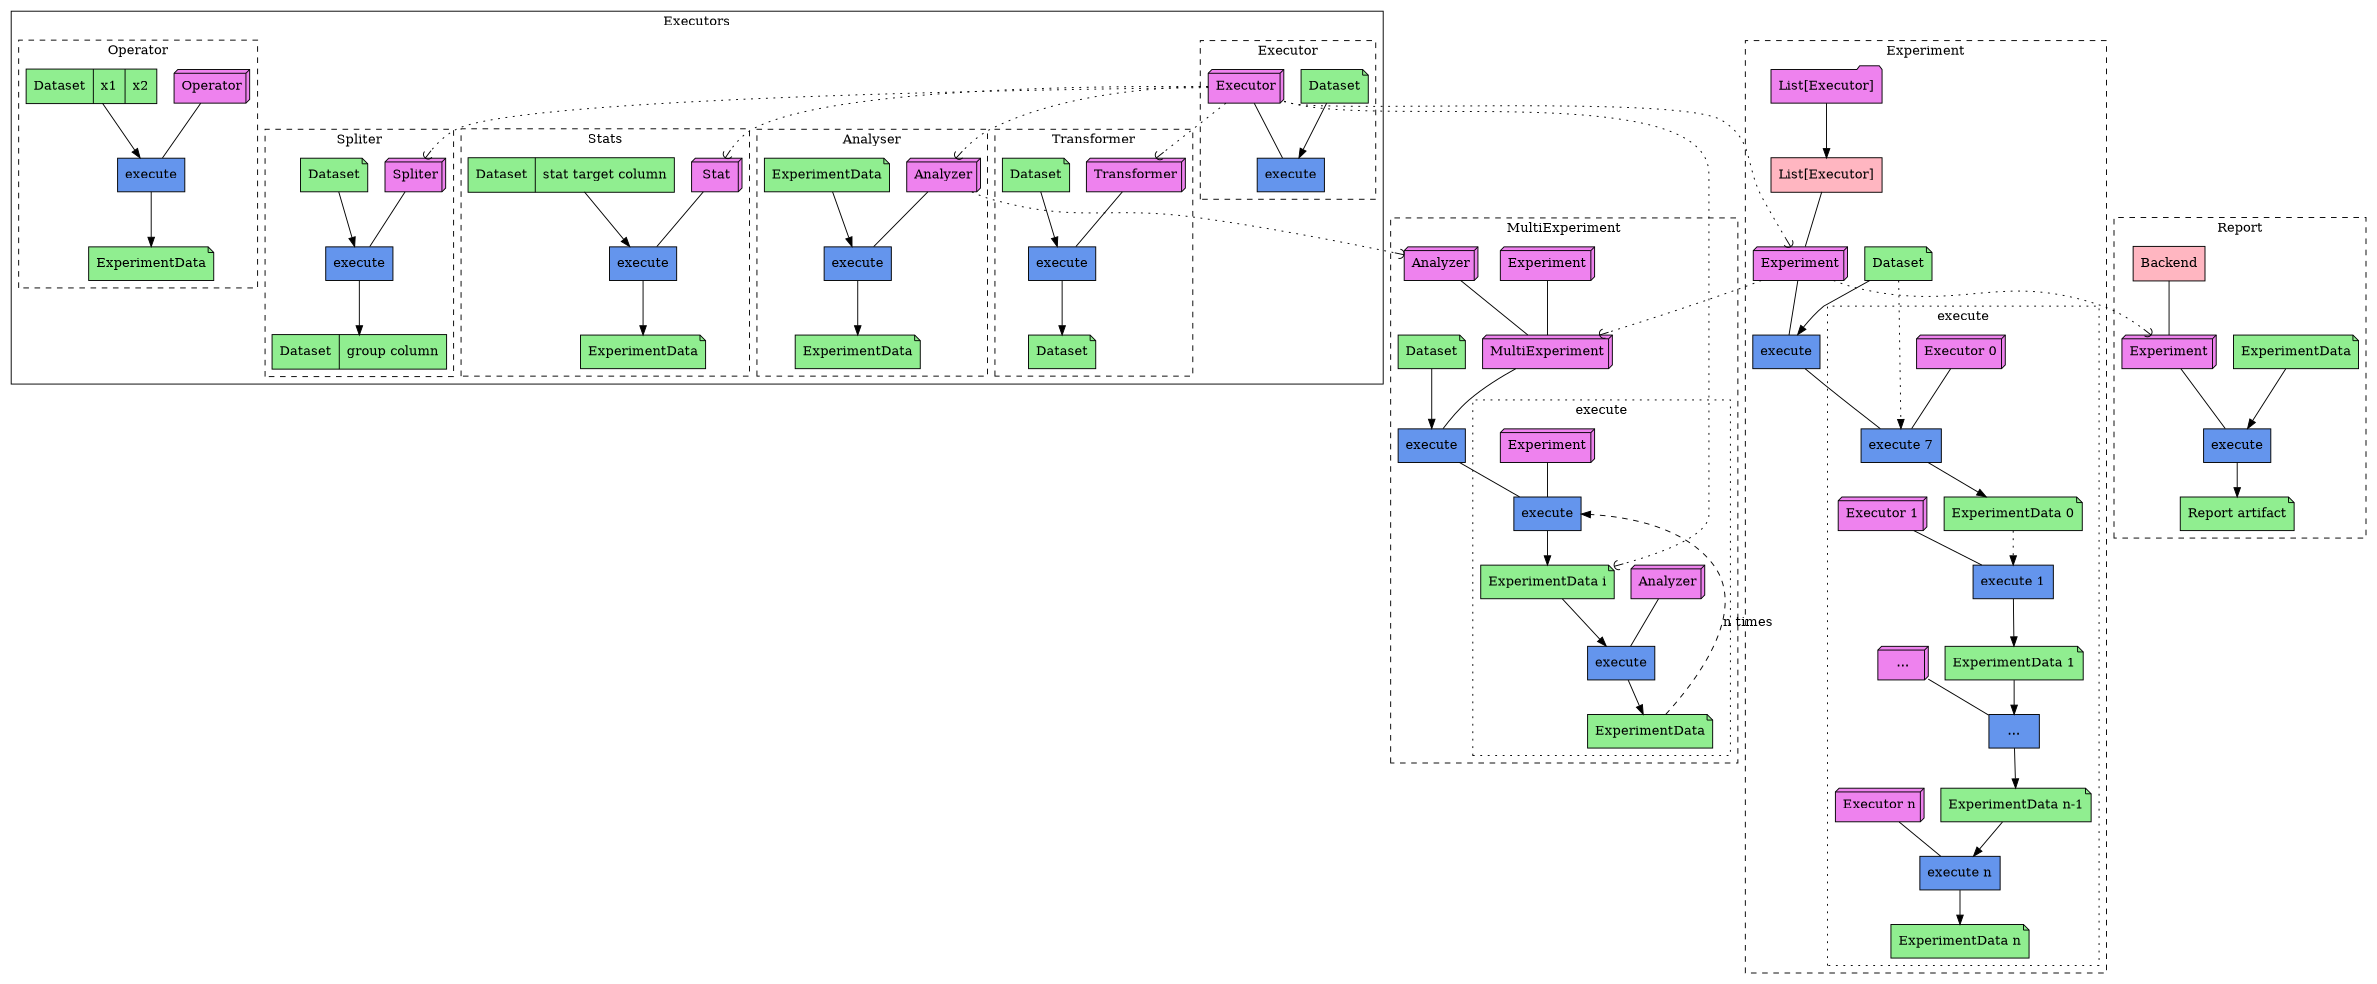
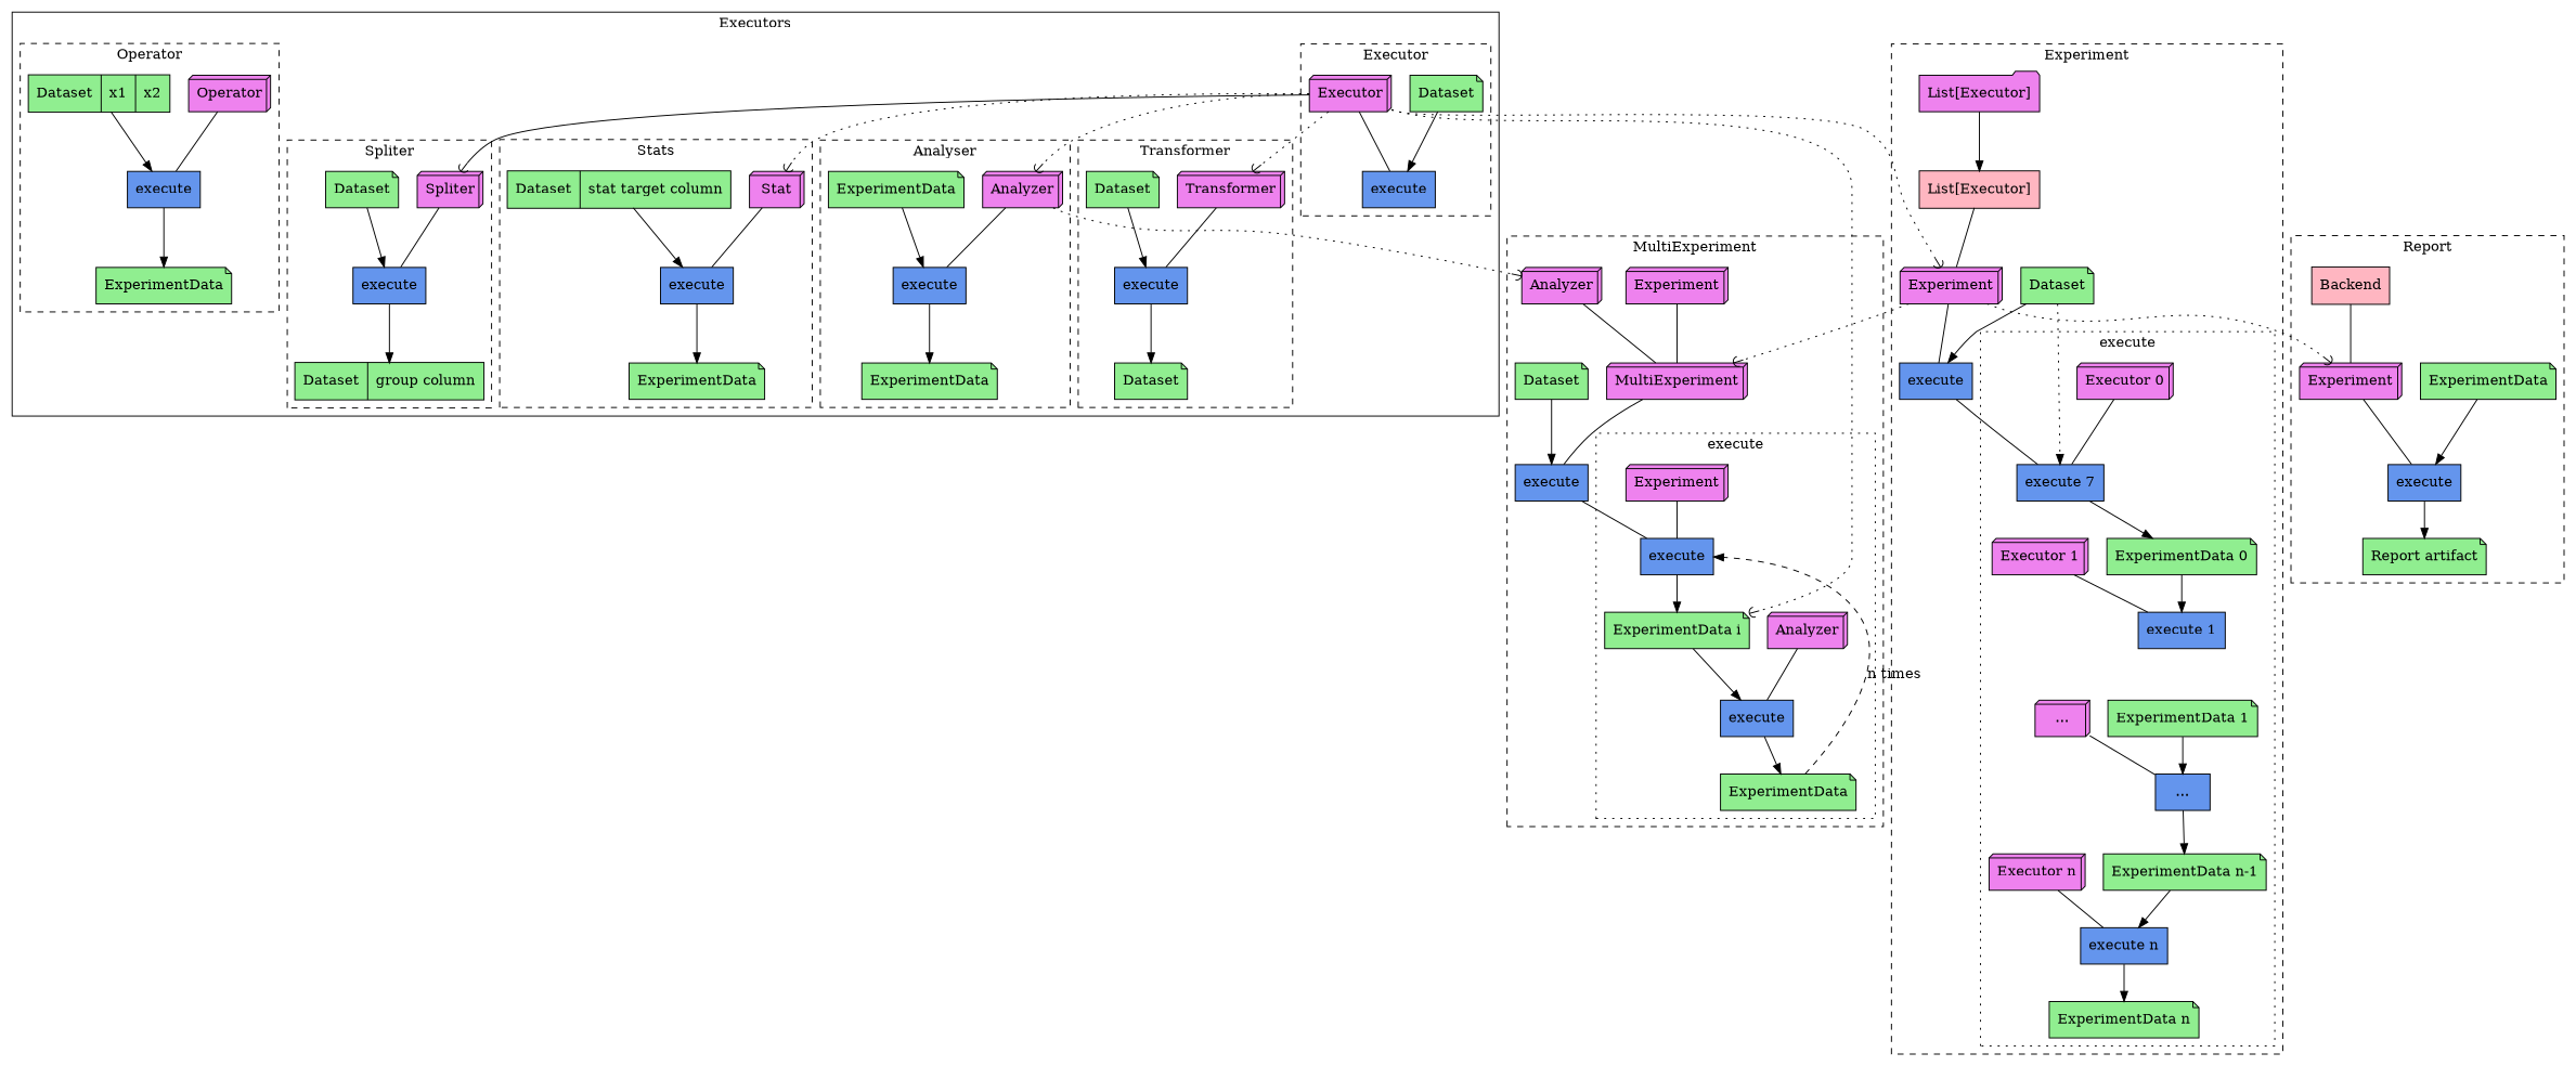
  digraph {
    compound=true
    node [fillcolor=lightgreen shape=note style=filled]
    n1 [fillcolor=violet label=Executor shape=box3d]
    n2 [fillcolor=violet label="List[Executor]" shape=folder]
    n3 [fillcolor=violet label=Experiment shape=box3d]
    n4 [fillcolor=violet label="Executor 0" shape=box3d]
    n5 [fillcolor=violet label="Executor 1" shape=box3d]
    n6 [fillcolor=violet label="..." shape=box3d]
    n7 [fillcolor=violet label="Executor n" shape=box3d]
    n8 [fillcolor=violet label=Experiment shape=box3d]
    n9 [fillcolor=violet label=Analyzer shape=box3d]
    n10 [fillcolor=violet label=MultiExperiment shape=box3d]
    n11 [fillcolor=violet label=Experiment shape=box3d]
    n12 [fillcolor=violet label=Analyzer shape=box3d]
    n13 [fillcolor=violet label=Spliter shape=box3d]
    n14 [fillcolor=violet label=Stat shape=box3d]
    n15 [fillcolor=violet label=Analyzer shape=box3d]
    n16 [fillcolor=violet label=Transformer shape=box3d]
    n17 [fillcolor=violet label=Operator shape=box3d]
    n18 [fillcolor=violet label=Experiment shape=box3d]
    n19 [fillcolor=cornflowerblue label=execute shape=box]
    n20 [fillcolor=cornflowerblue label=execute shape=box]
    n21 [fillcolor=cornflowerblue label="execute 7" shape=box]
    n22 [fillcolor=cornflowerblue label="execute 1" shape=box]
    n23 [fillcolor=cornflowerblue label="..." shape=box]
    n24 [fillcolor=cornflowerblue label="execute n" shape=box]
    n25 [fillcolor=cornflowerblue label=execute shape=box]
    n26 [fillcolor=cornflowerblue label=execute shape=box]
    n27 [fillcolor=cornflowerblue label=execute shape=box]
    n28 [fillcolor=cornflowerblue label=execute shape=box]
    n29 [fillcolor=cornflowerblue label=execute shape=box]
    n30 [fillcolor=cornflowerblue label=execute shape=box]
    n31 [fillcolor=cornflowerblue label=execute shape=box]
    n32 [fillcolor=cornflowerblue label=execute shape=box]
    n33 [fillcolor=cornflowerblue label=execute shape=box]
    n34 [label=Dataset]
    n35 [label=Dataset]
    n36 [label="ExperimentData 0"]
    n37 [label="ExperimentData 1"]
    n38 [label="ExperimentData n-1"]
    n39 [label="ExperimentData n"]
    n40 [label=Dataset]
    n41 [label="ExperimentData i"]
    n42 [label=ExperimentData]
    n43 [label=Dataset]
    n44 [label="Dataset | group column" shape=record]
    n45 [label="Dataset | stat target column" shape=record]
    n46 [label=ExperimentData]
    n47 [label=ExperimentData]
    n48 [label=ExperimentData]
    n49 [label=Dataset]
    n50 [label=Dataset]
    n51 [label="Dataset | x1 | x2" shape=record]
    n52 [label=ExperimentData]
    n53 [label=ExperimentData]
    n54 [label="Report artifact"]
    n55 [fillcolor=lightpink label="List[Executor]" shape=record]
    n56 [fillcolor=lightpink label=Backend shape=record]
    subgraph sub_1 {
      n1
      n2
      n3
      n4
      n5
      n6
      n7
      n8
      n9
      n10
      n11
      n12
      n13
      n14
      n15
      n16
      n17
      n18
    }
    subgraph sub_2 {
      n19
      n20
      n21
      n22
      n23
      n24
      n25
      n26
      n27
      n28
      n29
      n30
      n31
      n32
      n33
    }
    subgraph sub_3 {
      n34
      n35
      n36
      n37
      n38
      n39
      n40
      n41
      n42
      n43
      n44
      n45
      n46
      n47
      n48
      n49
      n50
      n51
      n52
      n53
      n54
    }
    subgraph sub_4 {
      n55
      n56
    }
    subgraph cluster_5 {
      label=Executors
      subgraph cluster_6 {
        label=Executor
        style=dashed
        n1
        n19
        n34
      }
      subgraph cluster_7 {
        label=Analyser
        style=dashed
        n15
        n30
        n47
        n48
      }
      subgraph cluster_8 {
        label=Spliter
        style=dashed
        n13
        n28
        n43
        n44
      }
      subgraph cluster_9 {
        label=Stats
        style=dashed
        n14
        n29
        n45
        n46
      }
      subgraph cluster_10 {
        label=Transformer
        style=dashed
        n16
        n31
        n49
        n50
      }
      subgraph cluster_11 {
        label=Operator
        style=dashed
        n17
        n32
        n51
        n52
      }
    }
    subgraph cluster_12 {
      label=Experiment
      style=dashed
      n2
      n3
      n20
      n35
      n55
      subgraph cluster_13 {
        label=execute
        style=dotted
        n4
        n5
        n6
        n7
        n21
        n22
        n23
        n24
        n36
        n37
        n38
        n39
      }
    }
    subgraph cluster_14 {
      label=MultiExperiment
      style=dashed
      n8
      n9
      n10
      n25
      n40
      subgraph cluster_15 {
        label=execute
        style=dotted
        n11
        n12
        n26
        n27
        n41
        n42
      }
    }
    subgraph cluster_16 {
      label=Report
      style=dashed
      n18
      n33
      n53
      n54
      n56
    }
    n1 -> n3 [arrowhead=curve style=dotted]
-   n1 -> n13 [arrowhead=curve style=dotted]
+   n1 -> n13 [arrowhead=curve style=solid]
    n1 -> n14 [arrowhead=curve style=dotted]
    n1 -> n15 [arrowhead=curve style=dotted]
    n1 -> n16 [arrowhead=curve style=dotted]
    n1 -> n19 [arrowhead=none]
    n1 -> n41 [arrowhead=curve style=dotted]
    n2 -> n55
    n3 -> n10 [arrowhead=curve style=dotted]
    n3 -> n18 [arrowhead=curve style=dotted]
    n3 -> n20 [arrowhead=none]
    n4 -> n21 [arrowhead=none]
    n5 -> n22 [arrowhead=none]
    n6 -> n23 [arrowhead=none]
    n7 -> n24 [arrowhead=none]
    n8 -> n10 [arrowhead=none]
    n9 -> n10 [arrowhead=none]
    n10 -> n25 [arrowhead=none]
    n11 -> n26 [arrowhead=none]
    n12 -> n27 [arrowhead=none]
    n13 -> n28 [arrowhead=none]
    n14 -> n29 [arrowhead=none]
    n15 -> n9 [arrowhead=curve style=dotted]
    n15 -> n30 [arrowhead=none]
    n16 -> n31 [arrowhead=none]
    n17 -> n32 [arrowhead=none]
    n18 -> n33 [arrowhead=none]
    n20 -> n21 [arrowhead=none]
    n21 -> n36
-   n22 -> n37
    n23 -> n38
    n24 -> n39
    n25 -> n26 [arrowhead=none]
    n26 -> n41
    n27 -> n42
    n28 -> n44
    n29 -> n46
    n30 -> n48
    n31 -> n50
    n32 -> n52
    n33 -> n54
    n34 -> n19
    n35 -> n20
    n35 -> n21 [style=dotted]
-   n36 -> n22 [style=dotted]
+   n36 -> n22
    n37 -> n23
    n38 -> n24
    n40 -> n25
    n41 -> n27
    n42 -> n26 [label="n times" style=dashed]
    n43 -> n28
    n45 -> n29
    n47 -> n30
    n49 -> n31
    n51 -> n32
    n53 -> n33
    n55 -> n3 [arrowhead=none]
    n56 -> n18 [arrowhead=none]
  }
